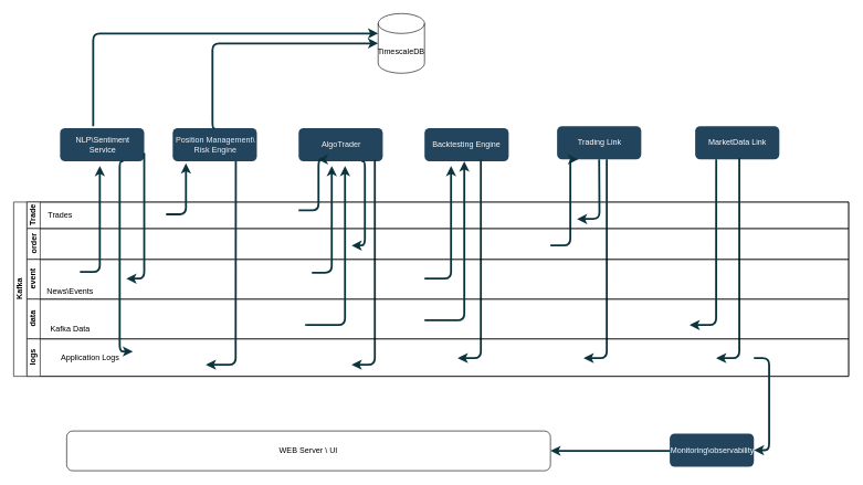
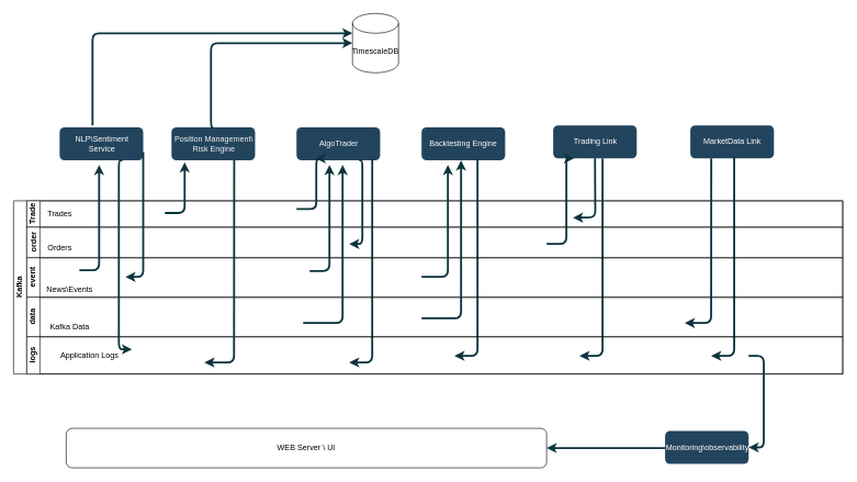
  <mxCell id="0" />
  <mxCell id="1" parent="0" />
  <mxCell id="2" value="&lt;font color=&quot;#ffffff&quot;&gt;NLP\Sentiment&lt;br&gt;Service&lt;/font&gt;" style="rounded=1;fillColor=#23445D;strokeColor=none;strokeWidth=2;fontFamily=Helvetica;html=1;gradientColor=none;" parent="1" vertex="1"><mxGeometry x="90.005" y="193" width="127" height="50" as="geometry" /></mxCell>
  <mxCell id="3" value="&lt;font color=&quot;#f5f5f5&quot;&gt;AlgoTrader&lt;/font&gt;" style="rounded=1;fillColor=#23445D;strokeColor=none;strokeWidth=2;fontFamily=Helvetica;html=1;gradientColor=none;" parent="1" vertex="1"><mxGeometry x="450.001" y="193" width="127" height="50" as="geometry" /></mxCell>
  <mxCell id="4" value="&lt;font color=&quot;#ffffff&quot;&gt;Trading Link&lt;/font&gt;" style="rounded=1;fillColor=#23445D;strokeColor=none;strokeWidth=2;fontFamily=Helvetica;html=1;gradientColor=none;" parent="1" vertex="1"><mxGeometry x="840.005" y="190" width="127" height="50" as="geometry" /></mxCell>
  <mxCell id="5" value="&lt;font color=&quot;#ffffff&quot;&gt;MarketData Link&lt;/font&gt;" style="rounded=1;fillColor=#23445D;strokeColor=none;strokeWidth=2;fontFamily=Helvetica;html=1;gradientColor=none;" parent="1" vertex="1"><mxGeometry x="1048.411" y="190" width="127" height="50" as="geometry" /></mxCell>
  <mxCell id="6" value="&lt;font color=&quot;#fafafa&quot;&gt;Backtesting Engine&lt;/font&gt;" style="rounded=1;fillColor=#23445D;strokeColor=none;strokeWidth=2;gradientColor=none;fontFamily=Helvetica;html=1;" parent="1" vertex="1"><mxGeometry x="639.998" y="193" width="127" height="50" as="geometry" /></mxCell>
  <mxCell id="7" value="Kafka" style="swimlane;childLayout=stackLayout;resizeParent=1;resizeParentMax=0;horizontal=0;startSize=20;horizontalStack=0;html=1;" vertex="1" parent="1"><mxGeometry x="20" y="304.5" width="1260" height="263" as="geometry" /></mxCell>
  <mxCell id="8" value="Trade" style="swimlane;startSize=20;horizontal=0;html=1;" vertex="1" parent="7"><mxGeometry x="20" width="1240" height="40" as="geometry" /></mxCell>
  <mxCell id="9" value="" style="edgeStyle=elbowEdgeStyle;elbow=horizontal;strokeWidth=3;strokeColor=#0C343D;fontFamily=Helvetica;html=1;exitX=0.75;exitY=1;exitDx=0;exitDy=0;" edge="1" parent="8"><mxGeometry x="-273.551" y="-304" width="131.973" height="100" as="geometry"><mxPoint x="525" y="-64" as="sourcePoint" /><mxPoint x="490" y="245.5" as="targetPoint" /><Array as="points"><mxPoint x="525" y="93" /></Array></mxGeometry></mxCell>
  <mxCell id="10" value="" style="edgeStyle=elbowEdgeStyle;elbow=horizontal;strokeWidth=3;strokeColor=#0C343D;fontFamily=Helvetica;html=1;exitX=0.75;exitY=1;exitDx=0;exitDy=0;" edge="1" parent="8"><mxGeometry x="-553.551" y="-1438.5" width="131.973" height="100" as="geometry"><mxPoint x="1075" y="-67" as="sourcePoint" /><mxPoint x="1040" y="235.5" as="targetPoint" /><Array as="points"><mxPoint x="1075" y="90" /></Array></mxGeometry></mxCell>
  <mxCell id="11" value="" style="edgeStyle=elbowEdgeStyle;elbow=horizontal;strokeWidth=3;strokeColor=#0C343D;fontFamily=Helvetica;html=1;exitX=0.75;exitY=1;exitDx=0;exitDy=0;" edge="1" parent="8"><mxGeometry x="-553.551" y="-1438.5" width="131.973" height="100" as="geometry"><mxPoint x="875" y="-64.5" as="sourcePoint" /><mxPoint x="840" y="235.5" as="targetPoint" /><Array as="points"><mxPoint x="875" y="92.5" /></Array></mxGeometry></mxCell>
  <mxCell id="12" value="" style="edgeStyle=elbowEdgeStyle;elbow=horizontal;strokeWidth=3;strokeColor=#0C343D;fontFamily=Helvetica;html=1;exitX=0.75;exitY=1;exitDx=0;exitDy=0;" edge="1" parent="8"><mxGeometry x="-553.551" y="-1438.5" width="131.973" height="100" as="geometry"><mxPoint x="685" y="-64.5" as="sourcePoint" /><mxPoint x="650" y="235.5" as="targetPoint" /><Array as="points"><mxPoint x="685" y="92.5" /></Array></mxGeometry></mxCell>
  <mxCell id="13" value="Trades" style="text;html=1;align=center;verticalAlign=middle;resizable=0;points=[];autosize=1;strokeColor=none;fillColor=none;" vertex="1" parent="8"><mxGeometry x="20" y="5" width="60" height="30" as="geometry" /></mxCell>
  <mxCell id="14" value="" style="edgeStyle=elbowEdgeStyle;elbow=horizontal;strokeWidth=3;strokeColor=#0C343D;fontFamily=Helvetica;html=1;exitX=0.5;exitY=1;exitDx=0;exitDy=0;" edge="1" parent="8" source="4"><mxGeometry x="-553.551" y="-1438.5" width="131.973" height="100" as="geometry"><mxPoint x="835" y="-51.5" as="sourcePoint" /><mxPoint x="830" y="25.5" as="targetPoint" /><Array as="points"><mxPoint x="864" y="-14" /></Array></mxGeometry></mxCell>
  <mxCell id="15" value="" style="edgeStyle=elbowEdgeStyle;elbow=horizontal;strokeWidth=3;strokeColor=#0C343D;fontFamily=Helvetica;html=1;entryX=0.25;entryY=1;entryDx=0;entryDy=0;" edge="1" parent="8" target="4"><mxGeometry x="-273.551" y="-304" width="131.973" height="100" as="geometry"><mxPoint x="790" y="65.5" as="sourcePoint" /><mxPoint x="769" y="-54.5" as="targetPoint" /><Array as="points"><mxPoint x="820" y="26" /></Array></mxGeometry></mxCell>
  <mxCell id="16" value="order" style="swimlane;startSize=20;horizontal=0;html=1;" vertex="1" parent="7"><mxGeometry x="20" y="40" width="1240" height="46.5" as="geometry" /></mxCell>
+ <mxCell id="17" value="Orders" style="text;html=1;align=center;verticalAlign=middle;resizable=0;points=[];autosize=1;strokeColor=none;fillColor=none;" vertex="1" parent="16"><mxGeometry x="20" y="16.5" width="60" height="30" as="geometry" /></mxCell>
  <mxCell id="18" value="event" style="swimlane;startSize=20;horizontal=0;html=1;" vertex="1" parent="7"><mxGeometry x="20" y="86.5" width="1240" height="60" as="geometry" /></mxCell>
  <mxCell id="19" value="News\Events" style="text;html=1;align=center;verticalAlign=middle;resizable=0;points=[];autosize=1;strokeColor=none;fillColor=none;" vertex="1" parent="18"><mxGeometry x="20" y="33" width="90" height="30" as="geometry" /></mxCell>
  <mxCell id="20" value="" style="edgeStyle=elbowEdgeStyle;elbow=horizontal;strokeWidth=3;strokeColor=#0C343D;fontFamily=Helvetica;html=1;" edge="1" parent="18"><mxGeometry x="-273.551" y="-390.5" width="131.973" height="100" as="geometry"><mxPoint x="430" y="20" as="sourcePoint" /><mxPoint x="460" y="-141" as="targetPoint" /><Array as="points"><mxPoint x="460" y="-60" /></Array></mxGeometry></mxCell>
  <mxCell id="21" value="data" style="swimlane;startSize=20;horizontal=0;html=1;" vertex="1" parent="7"><mxGeometry x="20" y="146.5" width="1240" height="60" as="geometry" /></mxCell>
  <mxCell id="22" value="Kafka Data" style="text;html=1;align=center;verticalAlign=middle;resizable=0;points=[];autosize=1;strokeColor=none;fillColor=none;" vertex="1" parent="21"><mxGeometry x="20" y="30" width="90" height="30" as="geometry" /></mxCell>
  <mxCell id="23" value="logs" style="swimlane;startSize=20;horizontal=0;html=1;" vertex="1" parent="7"><mxGeometry x="20" y="206.5" width="1240" height="56.5" as="geometry" /></mxCell>
  <mxCell id="24" value="Application Logs" style="text;html=1;align=center;verticalAlign=middle;resizable=0;points=[];autosize=1;strokeColor=none;fillColor=none;" vertex="1" parent="23"><mxGeometry x="40" y="13" width="110" height="30" as="geometry" /></mxCell>
  <mxCell id="25" value="" style="edgeStyle=elbowEdgeStyle;elbow=horizontal;strokeWidth=3;strokeColor=#0C343D;fontFamily=Helvetica;html=1;exitX=0.75;exitY=1;exitDx=0;exitDy=0;" edge="1" parent="1" source="2"><mxGeometry x="6.449" y="830.5" width="131.973" height="100" as="geometry"><mxPoint x="190" y="293" as="sourcePoint" /><mxPoint x="200" y="530" as="targetPoint" /><Array as="points"><mxPoint x="180" y="393" /></Array></mxGeometry></mxCell>
  <mxCell id="26" value="&lt;font color=&quot;#f0f0f0&quot;&gt;Position Management\&lt;br&gt;Risk Engine&lt;/font&gt;" style="rounded=1;fillColor=#23445D;strokeColor=none;strokeWidth=2;fontFamily=Helvetica;html=1;gradientColor=none;" parent="1" vertex="1"><mxGeometry x="260.005" y="193" width="127" height="50" as="geometry" /></mxCell>
  <mxCell id="27" value="" style="edgeStyle=elbowEdgeStyle;elbow=horizontal;strokeWidth=3;strokeColor=#0C343D;fontFamily=Helvetica;html=1;" edge="1" parent="1"><mxGeometry x="6.449" y="830.5" width="131.973" height="100" as="geometry"><mxPoint x="120" y="410" as="sourcePoint" /><mxPoint x="150" y="250" as="targetPoint" /><Array as="points"><mxPoint x="150" y="330" /></Array></mxGeometry></mxCell>
  <mxCell id="28" value="" style="edgeStyle=elbowEdgeStyle;elbow=horizontal;strokeWidth=3;strokeColor=#0C343D;fontFamily=Helvetica;html=1;entryX=0.15;entryY=1.059;entryDx=0;entryDy=0;entryPerimeter=0;" edge="1" parent="1" target="26"><mxGeometry x="6.449" y="830.5" width="131.973" height="100" as="geometry"><mxPoint x="250" y="323" as="sourcePoint" /><mxPoint x="310" y="263" as="targetPoint" /><Array as="points"><mxPoint x="280" y="361" /></Array></mxGeometry></mxCell>
- <mxCell id="29" value="TimescaleDB" style="shape=cylinder3;whiteSpace=wrap;html=1;boundedLbl=1;backgroundOutline=1;size=15;" vertex="1" parent="1"><mxGeometry x="570" y="20" width="70" height="90" as="geometry" /></mxCell>
+ <mxCell id="29" value="TimescaleDB" style="shape=cylinder3;whiteSpace=wrap;html=1;boundedLbl=1;backgroundOutline=1;size=15;" vertex="1" parent="1"><mxGeometry x="535" y="20" width="70" height="90" as="geometry" /></mxCell>
  <mxCell id="30" value="" style="edgeStyle=elbowEdgeStyle;elbow=horizontal;strokeWidth=3;strokeColor=#0C343D;fontFamily=Helvetica;html=1;exitX=0.75;exitY=1;exitDx=0;exitDy=0;" edge="1" parent="1" source="26"><mxGeometry x="6.449" y="830.5" width="131.973" height="100" as="geometry"><mxPoint x="195" y="253" as="sourcePoint" /><mxPoint x="310" y="550" as="targetPoint" /><Array as="points"><mxPoint x="355" y="400" /></Array></mxGeometry></mxCell>
  <mxCell id="31" value="" style="edgeStyle=elbowEdgeStyle;elbow=horizontal;strokeWidth=3;strokeColor=#0C343D;fontFamily=Helvetica;html=1;exitX=1;exitY=0.75;exitDx=0;exitDy=0;" edge="1" parent="1" source="2"><mxGeometry x="6.449" y="830.5" width="131.973" height="100" as="geometry"><mxPoint x="195" y="253" as="sourcePoint" /><mxPoint x="190" y="420" as="targetPoint" /><Array as="points"><mxPoint x="217" y="380" /></Array></mxGeometry></mxCell>
  <mxCell id="32" value="" style="edgeStyle=elbowEdgeStyle;elbow=horizontal;strokeWidth=3;strokeColor=#0C343D;fontFamily=Helvetica;html=1;exitX=0.75;exitY=1;exitDx=0;exitDy=0;" edge="1" parent="1" source="3"><mxGeometry x="-273.551" y="-304" width="131.973" height="100" as="geometry"><mxPoint x="575" y="250.5" as="sourcePoint" /><mxPoint x="530" y="370" as="targetPoint" /><Array as="points"><mxPoint x="550" y="310" /></Array></mxGeometry></mxCell>
  <mxCell id="33" value="" style="edgeStyle=elbowEdgeStyle;elbow=horizontal;strokeWidth=3;strokeColor=#0C343D;fontFamily=Helvetica;html=1;entryX=0.15;entryY=1.059;entryDx=0;entryDy=0;entryPerimeter=0;" edge="1" parent="1"><mxGeometry x="6.449" y="830.5" width="131.973" height="100" as="geometry"><mxPoint x="450" y="317" as="sourcePoint" /><mxPoint x="479" y="240" as="targetPoint" /><Array as="points"><mxPoint x="480" y="355" /></Array></mxGeometry></mxCell>
  <mxCell id="34" value="" style="edgeStyle=elbowEdgeStyle;elbow=horizontal;strokeWidth=3;strokeColor=#0C343D;fontFamily=Helvetica;html=1;" edge="1" parent="1"><mxGeometry x="-273.551" y="-390.5" width="131.973" height="100" as="geometry"><mxPoint x="460" y="490" as="sourcePoint" /><mxPoint x="520" y="250" as="targetPoint" /><Array as="points"><mxPoint x="520" y="340" /></Array></mxGeometry></mxCell>
  <mxCell id="35" value="" style="edgeStyle=elbowEdgeStyle;elbow=horizontal;strokeWidth=3;strokeColor=#0C343D;fontFamily=Helvetica;html=1;" edge="1" parent="1"><mxGeometry x="-273.551" y="-390.5" width="131.973" height="100" as="geometry"><mxPoint x="640" y="483" as="sourcePoint" /><mxPoint x="700" y="243" as="targetPoint" /><Array as="points"><mxPoint x="700" y="333" /></Array></mxGeometry></mxCell>
  <mxCell id="36" value="" style="edgeStyle=elbowEdgeStyle;elbow=horizontal;strokeWidth=3;strokeColor=#0C343D;fontFamily=Helvetica;html=1;" edge="1" parent="1"><mxGeometry x="-273.551" y="-390.5" width="131.973" height="100" as="geometry"><mxPoint x="640" y="420" as="sourcePoint" /><mxPoint x="680" y="250" as="targetPoint" /><Array as="points"><mxPoint x="680" y="430" /></Array></mxGeometry></mxCell>
  <mxCell id="37" value="" style="edgeStyle=elbowEdgeStyle;elbow=horizontal;strokeWidth=3;strokeColor=#0C343D;fontFamily=Helvetica;html=1;exitX=0.25;exitY=1;exitDx=0;exitDy=0;" edge="1" parent="1" source="5"><mxGeometry x="-553.551" y="-1438.5" width="131.973" height="100" as="geometry"><mxPoint x="1125" y="247.5" as="sourcePoint" /><mxPoint x="1040" y="490" as="targetPoint" /><Array as="points"><mxPoint x="1080" y="410" /></Array></mxGeometry></mxCell>
  <mxCell id="38" value="" style="edgeStyle=elbowEdgeStyle;elbow=horizontal;strokeWidth=3;strokeColor=#0C343D;fontFamily=Helvetica;html=1;entryX=0;entryY=0;entryDx=0;entryDy=30;entryPerimeter=0;" edge="1" parent="1" target="29"><mxGeometry x="6.449" y="830.5" width="131.973" height="100" as="geometry"><mxPoint x="140" y="190" as="sourcePoint" /><mxPoint x="320" y="560" as="targetPoint" /><Array as="points"><mxPoint x="140" y="130" /></Array></mxGeometry></mxCell>
  <mxCell id="39" value="" style="edgeStyle=elbowEdgeStyle;elbow=horizontal;strokeWidth=3;strokeColor=#0C343D;fontFamily=Helvetica;html=1;entryX=0;entryY=0.5;entryDx=0;entryDy=0;entryPerimeter=0;exitX=0.5;exitY=0;exitDx=0;exitDy=0;" edge="1" parent="1" source="26" target="29"><mxGeometry x="6.449" y="830.5" width="131.973" height="100" as="geometry"><mxPoint x="150" y="200" as="sourcePoint" /><mxPoint x="580" y="60" as="targetPoint" /><Array as="points"><mxPoint x="320" y="120" /></Array></mxGeometry></mxCell>
  <mxCell id="40" value="WEB Server \ UI" style="rounded=1;whiteSpace=wrap;html=1;" vertex="1" parent="1"><mxGeometry x="100" y="650" width="730" height="60" as="geometry" /></mxCell>
  <mxCell id="41" value="&lt;font color=&quot;#ffffff&quot;&gt;Monitoring\observability&lt;/font&gt;" style="rounded=1;fillColor=#23445D;strokeColor=none;strokeWidth=2;fontFamily=Helvetica;html=1;gradientColor=none;" vertex="1" parent="1"><mxGeometry x="1010.001" y="654" width="127" height="50" as="geometry" /></mxCell>
  <mxCell id="42" value="" style="edgeStyle=elbowEdgeStyle;elbow=horizontal;strokeWidth=3;strokeColor=#0C343D;fontFamily=Helvetica;html=1;entryX=1;entryY=0.5;entryDx=0;entryDy=0;" edge="1" parent="1" target="41"><mxGeometry x="-553.551" y="-1438.5" width="131.973" height="100" as="geometry"><mxPoint x="1137" y="540" as="sourcePoint" /><mxPoint x="1140" y="690" as="targetPoint" /><Array as="points"><mxPoint x="1160" y="620" /></Array></mxGeometry></mxCell>
  <mxCell id="43" value="" style="edgeStyle=elbowEdgeStyle;elbow=horizontal;strokeWidth=3;strokeColor=#0C343D;fontFamily=Helvetica;html=1;entryX=1;entryY=0.5;entryDx=0;entryDy=0;" edge="1" parent="1" target="40"><mxGeometry x="-553.551" y="-1438.5" width="131.973" height="100" as="geometry"><mxPoint x="1010" y="680" as="sourcePoint" /><mxPoint x="1150" y="700" as="targetPoint" /><Array as="points"><mxPoint x="930" y="690" /></Array></mxGeometry></mxCell>
